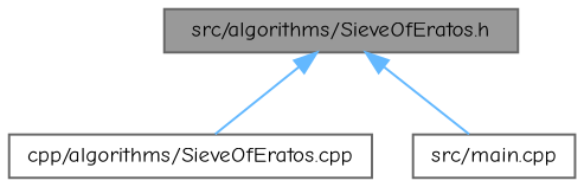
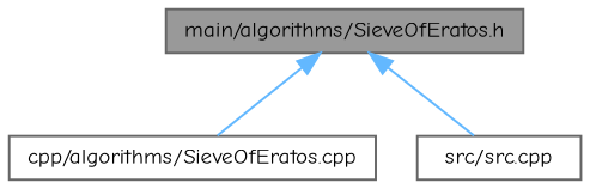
  digraph {
    fontname="Comic Neue"
    node [color=grey40 fillcolor=white fontname="Comic Neue" fontsize=10 shape=box style=filled]
    edge [color=steelblue1 dir=back fontname="Comic Neue" fontsize=10 labelfontname=Helvetica labelfontsize=10 style=solid]
-   n1 [color=gray40 fillcolor=grey60 fontcolor=black height=0.2 label="src/algorithms/SieveOfEratos.h" width=0.4]
+   n1 [color=gray40 fillcolor=grey60 fontcolor=black height=0.2 label="main/algorithms/SieveOfEratos.h" width=0.4]
    n2 [height=0.2 label="cpp/algorithms/SieveOfEratos.cpp" width=0.4]
-   n3 [height=0.2 label="src/main.cpp" width=0.4]
+   n3 [height=0.2 label="src/src.cpp" width=0.4]
    n1 -> n2
    n1 -> n3
  }
